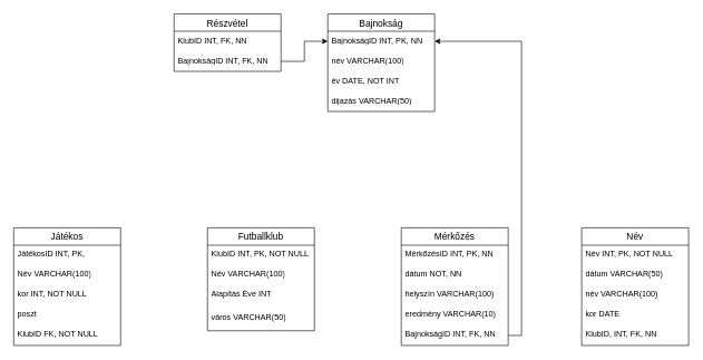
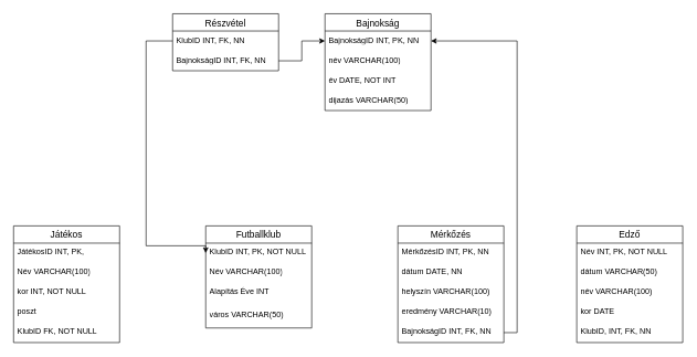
  <mxCell id="0" />
  <mxCell id="1" parent="0" />
  <mxCell id="2" value="Futballklub" style="swimlane;fontStyle=0;childLayout=stackLayout;horizontal=1;startSize=26;horizontalStack=0;resizeParent=1;resizeParentMax=0;resizeLast=0;collapsible=1;marginBottom=0;align=center;fontSize=14;" vertex="1" parent="1"><mxGeometry x="310" y="340" width="160" height="154" as="geometry" /></mxCell>
  <mxCell id="3" value="KlubID INT, PK, NOT NULL" style="text;strokeColor=none;fillColor=none;spacingLeft=4;spacingRight=4;overflow=hidden;rotatable=0;points=[[0,0.5],[1,0.5]];portConstraint=eastwest;fontSize=12;whiteSpace=wrap;html=1;" vertex="1" parent="2"><mxGeometry y="26" width="160" height="30" as="geometry" /></mxCell>
  <mxCell id="4" value="Név VARCHAR(100)" style="text;strokeColor=none;fillColor=none;spacingLeft=4;spacingRight=4;overflow=hidden;rotatable=0;points=[[0,0.5],[1,0.5]];portConstraint=eastwest;fontSize=12;whiteSpace=wrap;html=1;" vertex="1" parent="2"><mxGeometry y="56" width="160" height="30" as="geometry" /></mxCell>
  <mxCell id="5" value="Alapítás Éve INT" style="text;strokeColor=none;fillColor=none;spacingLeft=4;spacingRight=4;overflow=hidden;rotatable=0;points=[[0,0.5],[1,0.5]];portConstraint=eastwest;fontSize=12;whiteSpace=wrap;html=1;" vertex="1" parent="2"><mxGeometry y="86" width="160" height="34" as="geometry" /></mxCell>
  <mxCell id="6" value="város VARCHAR(50)" style="text;strokeColor=none;fillColor=none;spacingLeft=4;spacingRight=4;overflow=hidden;rotatable=0;points=[[0,0.5],[1,0.5]];portConstraint=eastwest;fontSize=12;whiteSpace=wrap;html=1;" vertex="1" parent="2"><mxGeometry y="120" width="160" height="34" as="geometry" /></mxCell>
- <mxCell id="7" value="Név" style="swimlane;fontStyle=0;childLayout=stackLayout;horizontal=1;startSize=26;horizontalStack=0;resizeParent=1;resizeParentMax=0;resizeLast=0;collapsible=1;marginBottom=0;align=center;fontSize=14;" vertex="1" parent="1"><mxGeometry x="870" y="340" width="160" height="176" as="geometry" /></mxCell>
+ <mxCell id="7" value="Edző" style="swimlane;fontStyle=0;childLayout=stackLayout;horizontal=1;startSize=26;horizontalStack=0;resizeParent=1;resizeParentMax=0;resizeLast=0;collapsible=1;marginBottom=0;align=center;fontSize=14;" vertex="1" parent="1"><mxGeometry x="870" y="340" width="160" height="176" as="geometry" /></mxCell>
  <mxCell id="8" value="Név INT, PK, NOT NULL" style="text;strokeColor=none;fillColor=none;spacingLeft=4;spacingRight=4;overflow=hidden;rotatable=0;points=[[0,0.5],[1,0.5]];portConstraint=eastwest;fontSize=12;whiteSpace=wrap;html=1;" vertex="1" parent="7"><mxGeometry y="26" width="160" height="30" as="geometry" /></mxCell>
  <mxCell id="9" value="dátum VARCHAR(50)" style="text;strokeColor=none;fillColor=none;spacingLeft=4;spacingRight=4;overflow=hidden;rotatable=0;points=[[0,0.5],[1,0.5]];portConstraint=eastwest;fontSize=12;whiteSpace=wrap;html=1;" vertex="1" parent="7"><mxGeometry y="56" width="160" height="30" as="geometry" /></mxCell>
  <mxCell id="10" value="név VARCHAR(100)" style="text;strokeColor=none;fillColor=none;spacingLeft=4;spacingRight=4;overflow=hidden;rotatable=0;points=[[0,0.5],[1,0.5]];portConstraint=eastwest;fontSize=12;whiteSpace=wrap;html=1;" vertex="1" parent="7"><mxGeometry y="86" width="160" height="30" as="geometry" /></mxCell>
  <mxCell id="11" value="kor DATE" style="text;strokeColor=none;fillColor=none;spacingLeft=4;spacingRight=4;overflow=hidden;rotatable=0;points=[[0,0.5],[1,0.5]];portConstraint=eastwest;fontSize=12;whiteSpace=wrap;html=1;" vertex="1" parent="7"><mxGeometry y="116" width="160" height="30" as="geometry" /></mxCell>
  <mxCell id="12" value="KlubID, INT, FK, NN" style="text;strokeColor=none;fillColor=none;spacingLeft=4;spacingRight=4;overflow=hidden;rotatable=0;points=[[0,0.5],[1,0.5]];portConstraint=eastwest;fontSize=12;whiteSpace=wrap;html=1;" vertex="1" parent="7"><mxGeometry y="146" width="160" height="30" as="geometry" /></mxCell>
  <mxCell id="13" value="Játékos" style="swimlane;fontStyle=0;childLayout=stackLayout;horizontal=1;startSize=26;horizontalStack=0;resizeParent=1;resizeParentMax=0;resizeLast=0;collapsible=1;marginBottom=0;align=center;fontSize=14;" vertex="1" parent="1"><mxGeometry x="20" y="340" width="160" height="176" as="geometry" /></mxCell>
  <mxCell id="14" value="JátékosID INT, PK,&amp;nbsp;" style="text;strokeColor=none;fillColor=none;spacingLeft=4;spacingRight=4;overflow=hidden;rotatable=0;points=[[0,0.5],[1,0.5]];portConstraint=eastwest;fontSize=12;whiteSpace=wrap;html=1;" vertex="1" parent="13"><mxGeometry y="26" width="160" height="30" as="geometry" /></mxCell>
  <mxCell id="15" value="Név VARCHAR(100)" style="text;strokeColor=none;fillColor=none;spacingLeft=4;spacingRight=4;overflow=hidden;rotatable=0;points=[[0,0.5],[1,0.5]];portConstraint=eastwest;fontSize=12;whiteSpace=wrap;html=1;" vertex="1" parent="13"><mxGeometry y="56" width="160" height="30" as="geometry" /></mxCell>
  <mxCell id="16" value="kor INT, NOT NULL" style="text;strokeColor=none;fillColor=none;spacingLeft=4;spacingRight=4;overflow=hidden;rotatable=0;points=[[0,0.5],[1,0.5]];portConstraint=eastwest;fontSize=12;whiteSpace=wrap;html=1;" vertex="1" parent="13"><mxGeometry y="86" width="160" height="30" as="geometry" /></mxCell>
  <mxCell id="17" value="poszt" style="text;strokeColor=none;fillColor=none;spacingLeft=4;spacingRight=4;overflow=hidden;rotatable=0;points=[[0,0.5],[1,0.5]];portConstraint=eastwest;fontSize=12;whiteSpace=wrap;html=1;" vertex="1" parent="13"><mxGeometry y="116" width="160" height="30" as="geometry" /></mxCell>
  <mxCell id="18" value="KlubID FK, NOT NULL" style="text;strokeColor=none;fillColor=none;spacingLeft=4;spacingRight=4;overflow=hidden;rotatable=0;points=[[0,0.5],[1,0.5]];portConstraint=eastwest;fontSize=12;whiteSpace=wrap;html=1;" vertex="1" parent="13"><mxGeometry y="146" width="160" height="30" as="geometry" /></mxCell>
  <mxCell id="19" value="Bajnokság" style="swimlane;fontStyle=0;childLayout=stackLayout;horizontal=1;startSize=26;horizontalStack=0;resizeParent=1;resizeParentMax=0;resizeLast=0;collapsible=1;marginBottom=0;align=center;fontSize=14;" vertex="1" parent="1"><mxGeometry x="490" y="20" width="160" height="146" as="geometry" /></mxCell>
  <mxCell id="20" value="BajnokságID INT, PK, NN" style="text;strokeColor=none;fillColor=none;spacingLeft=4;spacingRight=4;overflow=hidden;rotatable=0;points=[[0,0.5],[1,0.5]];portConstraint=eastwest;fontSize=12;whiteSpace=wrap;html=1;" vertex="1" parent="19"><mxGeometry y="26" width="160" height="30" as="geometry" /></mxCell>
  <mxCell id="21" value="név VARCHAR(100)" style="text;strokeColor=none;fillColor=none;spacingLeft=4;spacingRight=4;overflow=hidden;rotatable=0;points=[[0,0.5],[1,0.5]];portConstraint=eastwest;fontSize=12;whiteSpace=wrap;html=1;" vertex="1" parent="19"><mxGeometry y="56" width="160" height="30" as="geometry" /></mxCell>
  <mxCell id="22" value="év DATE, NOT INT" style="text;strokeColor=none;fillColor=none;spacingLeft=4;spacingRight=4;overflow=hidden;rotatable=0;points=[[0,0.5],[1,0.5]];portConstraint=eastwest;fontSize=12;whiteSpace=wrap;html=1;" vertex="1" parent="19"><mxGeometry y="86" width="160" height="30" as="geometry" /></mxCell>
  <mxCell id="23" value="dijazás VARCHAR(50)" style="text;strokeColor=none;fillColor=none;spacingLeft=4;spacingRight=4;overflow=hidden;rotatable=0;points=[[0,0.5],[1,0.5]];portConstraint=eastwest;fontSize=12;whiteSpace=wrap;html=1;" vertex="1" parent="19"><mxGeometry y="116" width="160" height="30" as="geometry" /></mxCell>
  <mxCell id="24" value="Mérkőzés" style="swimlane;fontStyle=0;childLayout=stackLayout;horizontal=1;startSize=26;horizontalStack=0;resizeParent=1;resizeParentMax=0;resizeLast=0;collapsible=1;marginBottom=0;align=center;fontSize=14;" vertex="1" parent="1"><mxGeometry x="600" y="340" width="160" height="176" as="geometry" /></mxCell>
  <mxCell id="25" value="MérkőzésID INT, PK, NN" style="text;strokeColor=none;fillColor=none;spacingLeft=4;spacingRight=4;overflow=hidden;rotatable=0;points=[[0,0.5],[1,0.5]];portConstraint=eastwest;fontSize=12;whiteSpace=wrap;html=1;" vertex="1" parent="24"><mxGeometry y="26" width="160" height="30" as="geometry" /></mxCell>
- <mxCell id="26" value="dátum NOT, NN" style="text;strokeColor=none;fillColor=none;spacingLeft=4;spacingRight=4;overflow=hidden;rotatable=0;points=[[0,0.5],[1,0.5]];portConstraint=eastwest;fontSize=12;whiteSpace=wrap;html=1;" vertex="1" parent="24"><mxGeometry y="56" width="160" height="30" as="geometry" /></mxCell>
+ <mxCell id="26" value="dátum DATE, NN" style="text;strokeColor=none;fillColor=none;spacingLeft=4;spacingRight=4;overflow=hidden;rotatable=0;points=[[0,0.5],[1,0.5]];portConstraint=eastwest;fontSize=12;whiteSpace=wrap;html=1;" vertex="1" parent="24"><mxGeometry y="56" width="160" height="30" as="geometry" /></mxCell>
  <mxCell id="27" value="helyszín VARCHAR(100)" style="text;strokeColor=none;fillColor=none;spacingLeft=4;spacingRight=4;overflow=hidden;rotatable=0;points=[[0,0.5],[1,0.5]];portConstraint=eastwest;fontSize=12;whiteSpace=wrap;html=1;" vertex="1" parent="24"><mxGeometry y="86" width="160" height="30" as="geometry" /></mxCell>
  <mxCell id="28" value="eredmény VARCHAR(10)" style="text;strokeColor=none;fillColor=none;spacingLeft=4;spacingRight=4;overflow=hidden;rotatable=0;points=[[0,0.5],[1,0.5]];portConstraint=eastwest;fontSize=12;whiteSpace=wrap;html=1;" vertex="1" parent="24"><mxGeometry y="116" width="160" height="30" as="geometry" /></mxCell>
  <mxCell id="29" value="BajnokságID INT, FK, NN" style="text;strokeColor=none;fillColor=none;spacingLeft=4;spacingRight=4;overflow=hidden;rotatable=0;points=[[0,0.5],[1,0.5]];portConstraint=eastwest;fontSize=12;whiteSpace=wrap;html=1;" vertex="1" parent="24"><mxGeometry y="146" width="160" height="30" as="geometry" /></mxCell>
  <mxCell id="30" value="Részvétel" style="swimlane;fontStyle=0;childLayout=stackLayout;horizontal=1;startSize=26;horizontalStack=0;resizeParent=1;resizeParentMax=0;resizeLast=0;collapsible=1;marginBottom=0;align=center;fontSize=14;" vertex="1" parent="1"><mxGeometry x="260" y="20" width="160" height="86" as="geometry" /></mxCell>
  <mxCell id="31" value="KlubID INT, FK, NN" style="text;strokeColor=none;fillColor=none;spacingLeft=4;spacingRight=4;overflow=hidden;rotatable=0;points=[[0,0.5],[1,0.5]];portConstraint=eastwest;fontSize=12;whiteSpace=wrap;html=1;" vertex="1" parent="30"><mxGeometry y="26" width="160" height="30" as="geometry" /></mxCell>
  <mxCell id="32" value="BajnokságID INT, FK, NN" style="text;strokeColor=none;fillColor=none;spacingLeft=4;spacingRight=4;overflow=hidden;rotatable=0;points=[[0,0.5],[1,0.5]];portConstraint=eastwest;fontSize=12;whiteSpace=wrap;html=1;" vertex="1" parent="30"><mxGeometry y="56" width="160" height="30" as="geometry" /></mxCell>
+ <mxCell id="33" style="edgeStyle=orthogonalEdgeStyle;rounded=0;orthogonalLoop=1;jettySize=auto;html=1;exitX=0;exitY=0.5;exitDx=0;exitDy=0;entryX=0;entryY=0.5;entryDx=0;entryDy=0;" edge="1" parent="1" source="31" target="3"><mxGeometry relative="1" as="geometry"><Array as="points"><mxPoint x="220" y="61" /><mxPoint x="220" y="370" /><mxPoint x="310" y="370" /></Array></mxGeometry></mxCell>
  <mxCell id="34" style="edgeStyle=orthogonalEdgeStyle;rounded=0;orthogonalLoop=1;jettySize=auto;html=1;exitX=1;exitY=0.5;exitDx=0;exitDy=0;" edge="1" parent="1" source="32" target="20"><mxGeometry relative="1" as="geometry" /></mxCell>
  <mxCell id="35" style="edgeStyle=orthogonalEdgeStyle;rounded=0;orthogonalLoop=1;jettySize=auto;html=1;exitX=1;exitY=0.5;exitDx=0;exitDy=0;entryX=1;entryY=0.5;entryDx=0;entryDy=0;" edge="1" parent="1" source="29" target="20"><mxGeometry relative="1" as="geometry" /></mxCell>
